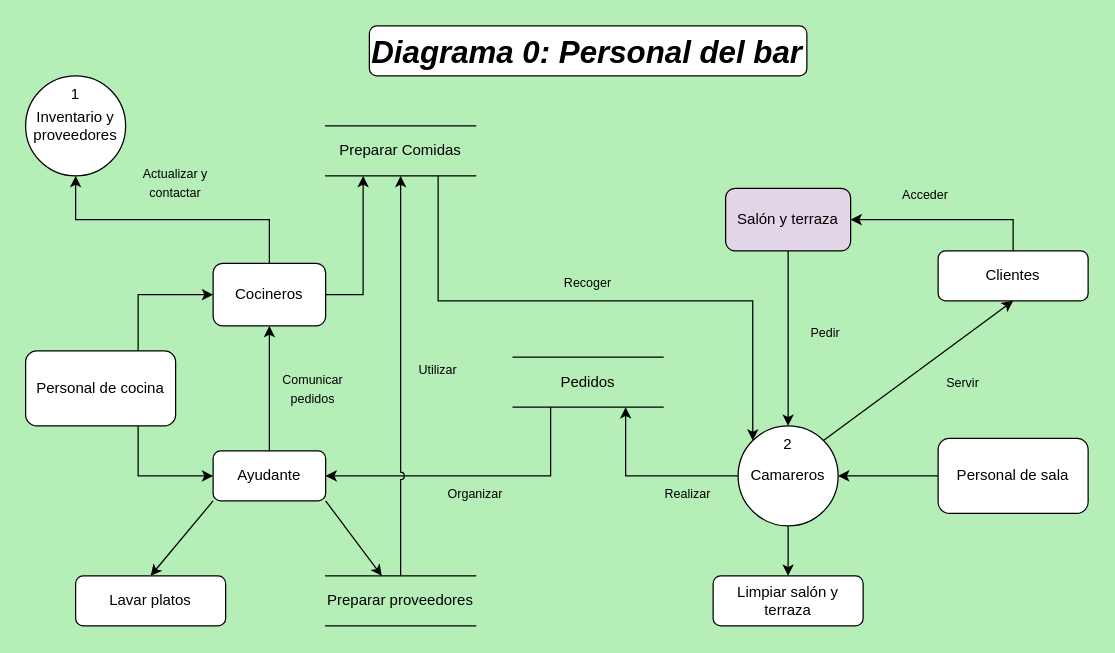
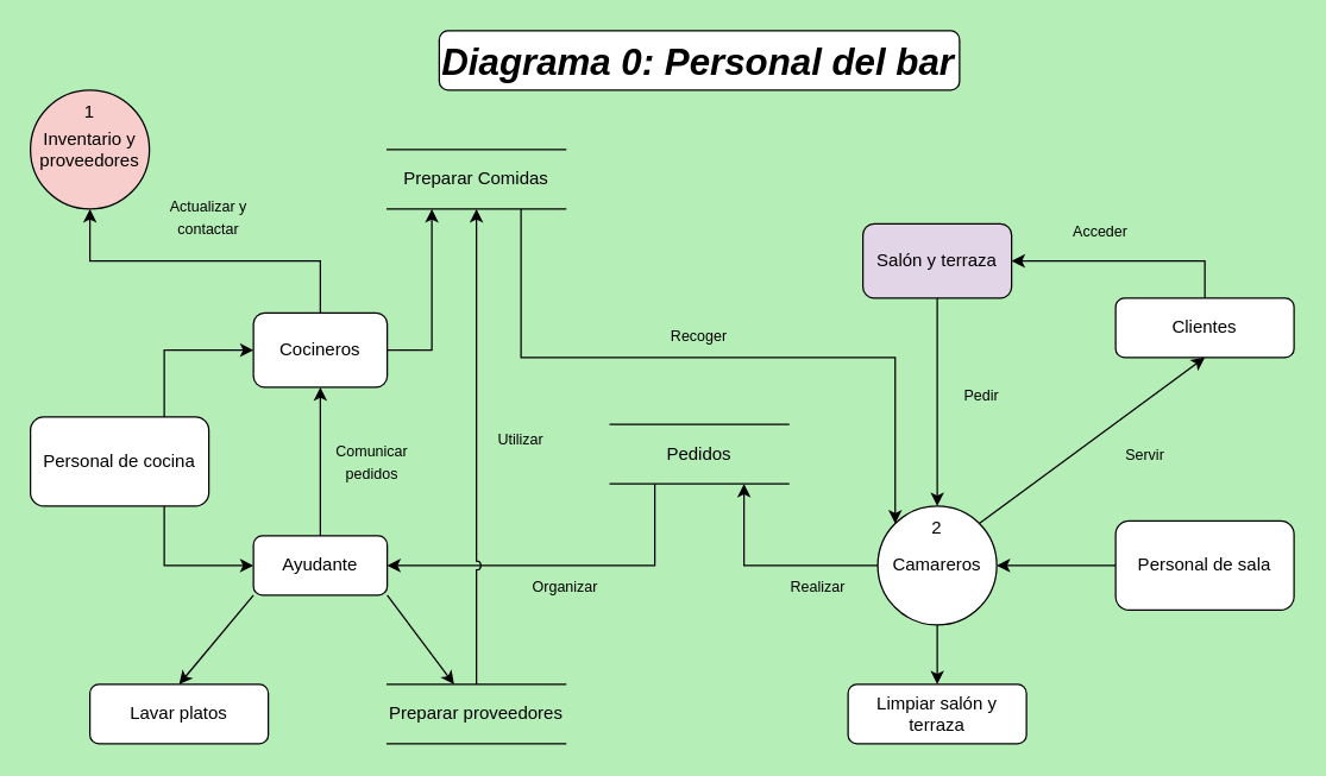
  <mxCell id="0" />
  <mxCell id="1" parent="0" />
  <mxCell id="2" style="edgeStyle=orthogonalEdgeStyle;rounded=0;orthogonalLoop=1;jettySize=auto;html=1;exitX=0.75;exitY=1;exitDx=0;exitDy=0;entryX=0;entryY=0.5;entryDx=0;entryDy=0;" edge="1" parent="1" source="4" target="12"><mxGeometry relative="1" as="geometry" /></mxCell>
  <mxCell id="3" style="edgeStyle=orthogonalEdgeStyle;rounded=0;orthogonalLoop=1;jettySize=auto;html=1;exitX=0.75;exitY=0;exitDx=0;exitDy=0;entryX=0;entryY=0.5;entryDx=0;entryDy=0;" edge="1" parent="1" source="4" target="7"><mxGeometry relative="1" as="geometry" /></mxCell>
  <mxCell id="4" value="Personal de cocina" style="rounded=1;whiteSpace=wrap;html=1;" vertex="1" parent="1"><mxGeometry x="20" y="280" width="120" height="60" as="geometry" /></mxCell>
  <mxCell id="5" style="edgeStyle=orthogonalEdgeStyle;rounded=0;orthogonalLoop=1;jettySize=auto;html=1;exitX=1;exitY=0.5;exitDx=0;exitDy=0;entryX=0.25;entryY=1;entryDx=0;entryDy=0;" edge="1" parent="1" source="7" target="25"><mxGeometry relative="1" as="geometry" /></mxCell>
  <mxCell id="6" style="edgeStyle=orthogonalEdgeStyle;rounded=0;orthogonalLoop=1;jettySize=auto;html=1;exitX=0.5;exitY=0;exitDx=0;exitDy=0;entryX=0.5;entryY=1;entryDx=0;entryDy=0;" edge="1" parent="1" source="7" target="27"><mxGeometry relative="1" as="geometry" /></mxCell>
  <mxCell id="7" value="Cocineros" style="rounded=1;whiteSpace=wrap;html=1;" vertex="1" parent="1"><mxGeometry x="170" y="210" width="90" height="50" as="geometry" /></mxCell>
  <mxCell id="8" style="rounded=0;orthogonalLoop=1;jettySize=auto;html=1;exitX=1;exitY=1;exitDx=0;exitDy=0;" edge="1" parent="1" source="12" target="20"><mxGeometry relative="1" as="geometry" /></mxCell>
  <mxCell id="9" style="rounded=0;orthogonalLoop=1;jettySize=auto;html=1;exitX=0;exitY=1;exitDx=0;exitDy=0;entryX=0.5;entryY=0;entryDx=0;entryDy=0;" edge="1" parent="1" source="12" target="21"><mxGeometry relative="1" as="geometry" /></mxCell>
  <mxCell id="10" style="edgeStyle=orthogonalEdgeStyle;rounded=0;orthogonalLoop=1;jettySize=auto;html=1;exitX=1;exitY=0.5;exitDx=0;exitDy=0;entryX=0.25;entryY=1;entryDx=0;entryDy=0;startArrow=classic;startFill=1;endArrow=none;endFill=0;" edge="1" parent="1" source="12" target="22"><mxGeometry relative="1" as="geometry" /></mxCell>
  <mxCell id="11" style="edgeStyle=orthogonalEdgeStyle;rounded=0;orthogonalLoop=1;jettySize=auto;html=1;exitX=0.5;exitY=0;exitDx=0;exitDy=0;entryX=0.5;entryY=1;entryDx=0;entryDy=0;" edge="1" parent="1" source="12" target="7"><mxGeometry relative="1" as="geometry" /></mxCell>
  <mxCell id="12" value="Ayudante" style="rounded=1;whiteSpace=wrap;html=1;" vertex="1" parent="1"><mxGeometry x="170" y="360" width="90" height="40" as="geometry" /></mxCell>
  <mxCell id="13" style="edgeStyle=orthogonalEdgeStyle;rounded=0;orthogonalLoop=1;jettySize=auto;html=1;exitX=0;exitY=0.5;exitDx=0;exitDy=0;" edge="1" parent="1" source="14" target="18"><mxGeometry relative="1" as="geometry" /></mxCell>
  <mxCell id="14" value="Personal de sala" style="rounded=1;whiteSpace=wrap;html=1;" vertex="1" parent="1"><mxGeometry x="750" y="350" width="120" height="60" as="geometry" /></mxCell>
  <mxCell id="15" style="edgeStyle=orthogonalEdgeStyle;rounded=0;orthogonalLoop=1;jettySize=auto;html=1;exitX=0;exitY=0.5;exitDx=0;exitDy=0;entryX=0.75;entryY=1;entryDx=0;entryDy=0;" edge="1" parent="1" source="18" target="22"><mxGeometry relative="1" as="geometry" /></mxCell>
  <mxCell id="16" style="rounded=0;orthogonalLoop=1;jettySize=auto;html=1;exitX=1;exitY=0;exitDx=0;exitDy=0;entryX=0.5;entryY=1;entryDx=0;entryDy=0;" edge="1" parent="1" source="18" target="33"><mxGeometry relative="1" as="geometry" /></mxCell>
  <mxCell id="17" style="edgeStyle=orthogonalEdgeStyle;rounded=0;orthogonalLoop=1;jettySize=auto;html=1;exitX=0.5;exitY=1;exitDx=0;exitDy=0;entryX=0.5;entryY=0;entryDx=0;entryDy=0;" edge="1" parent="1" source="18" target="39"><mxGeometry relative="1" as="geometry" /></mxCell>
  <mxCell id="18" value="Camareros" style="ellipse;whiteSpace=wrap;html=1;aspect=fixed;" vertex="1" parent="1"><mxGeometry x="590" y="340" width="80" height="80" as="geometry" /></mxCell>
  <mxCell id="19" style="edgeStyle=orthogonalEdgeStyle;rounded=0;orthogonalLoop=1;jettySize=auto;html=1;exitX=0.5;exitY=0;exitDx=0;exitDy=0;entryX=0.5;entryY=1;entryDx=0;entryDy=0;jumpStyle=arc;" edge="1" parent="1" source="20" target="25"><mxGeometry relative="1" as="geometry" /></mxCell>
  <mxCell id="20" value="Preparar proveedores" style="shape=partialRectangle;whiteSpace=wrap;html=1;left=0;right=0;fillColor=none;" vertex="1" parent="1"><mxGeometry x="260" y="460" width="120" height="40" as="geometry" /></mxCell>
  <mxCell id="21" value="Lavar platos" style="rounded=1;whiteSpace=wrap;html=1;" vertex="1" parent="1"><mxGeometry x="60" y="460" width="120" height="40" as="geometry" /></mxCell>
  <mxCell id="22" value="Pedidos" style="shape=partialRectangle;whiteSpace=wrap;html=1;left=0;right=0;fillColor=none;" vertex="1" parent="1"><mxGeometry x="410" y="285" width="120" height="40" as="geometry" /></mxCell>
  <mxCell id="23" value="&lt;font style=&quot;font-size: 10px;&quot;&gt;Organizar&lt;/font&gt;" style="text;html=1;strokeColor=none;fillColor=none;align=center;verticalAlign=middle;whiteSpace=wrap;rounded=0;" vertex="1" parent="1"><mxGeometry x="350" y="378.5" width="60" height="30" as="geometry" /></mxCell>
  <mxCell id="24" value="&lt;font style=&quot;font-size: 10px;&quot;&gt;Comunicar pedidos&lt;/font&gt;" style="text;html=1;strokeColor=none;fillColor=none;align=center;verticalAlign=middle;whiteSpace=wrap;rounded=0;" vertex="1" parent="1"><mxGeometry x="220" y="295" width="60" height="30" as="geometry" /></mxCell>
  <mxCell id="25" value="Preparar Comidas" style="shape=partialRectangle;whiteSpace=wrap;html=1;left=0;right=0;fillColor=none;" vertex="1" parent="1"><mxGeometry x="260" y="100" width="120" height="40" as="geometry" /></mxCell>
  <mxCell id="26" value="&lt;font style=&quot;font-size: 10px;&quot;&gt;Utilizar&lt;/font&gt;" style="text;html=1;strokeColor=none;fillColor=none;align=center;verticalAlign=middle;whiteSpace=wrap;rounded=0;" vertex="1" parent="1"><mxGeometry x="320" y="280" width="60" height="30" as="geometry" /></mxCell>
- <mxCell id="27" value="&lt;div&gt;Inventario y proveedores&lt;/div&gt;" style="ellipse;whiteSpace=wrap;html=1;aspect=fixed;" vertex="1" parent="1"><mxGeometry x="20" y="60" width="80" height="80" as="geometry" /></mxCell>
+ <mxCell id="27" value="&lt;div&gt;Inventario y proveedores&lt;/div&gt;" style="ellipse;whiteSpace=wrap;html=1;aspect=fixed;fillColor=#f8cecc;" vertex="1" parent="1"><mxGeometry x="20" y="60" width="80" height="80" as="geometry" /></mxCell>
  <mxCell id="28" value="&lt;div style=&quot;font-size: 13px;&quot; align=&quot;left&quot;&gt;&lt;font size=&quot;1&quot;&gt;&lt;i&gt;&lt;b style=&quot;font-size: 25px;&quot;&gt;Diagrama 0: Personal del bar&lt;/b&gt;&lt;/i&gt;&lt;/font&gt;&lt;/div&gt;" style="rounded=1;whiteSpace=wrap;html=1;align=left;" vertex="1" parent="1"><mxGeometry x="295" y="20" width="350" height="40" as="geometry" /></mxCell>
  <mxCell id="29" value="&lt;font style=&quot;font-size: 10px;&quot;&gt;Actualizar y contactar&lt;/font&gt;" style="text;html=1;strokeColor=none;fillColor=none;align=center;verticalAlign=middle;whiteSpace=wrap;rounded=0;" vertex="1" parent="1"><mxGeometry x="110" y="130" width="60" height="30" as="geometry" /></mxCell>
  <mxCell id="30" style="edgeStyle=orthogonalEdgeStyle;rounded=0;orthogonalLoop=1;jettySize=auto;html=1;exitX=0.5;exitY=1;exitDx=0;exitDy=0;" edge="1" parent="1" source="31" target="18"><mxGeometry relative="1" as="geometry" /></mxCell>
  <mxCell id="31" value="Salón y terraza" style="rounded=1;whiteSpace=wrap;html=1;fillColor=#e1d5e7;" vertex="1" parent="1"><mxGeometry x="580" y="150" width="100" height="50" as="geometry" /></mxCell>
  <mxCell id="32" style="edgeStyle=orthogonalEdgeStyle;rounded=0;orthogonalLoop=1;jettySize=auto;html=1;exitX=0.5;exitY=0;exitDx=0;exitDy=0;entryX=1;entryY=0.5;entryDx=0;entryDy=0;" edge="1" parent="1" source="33" target="31"><mxGeometry relative="1" as="geometry" /></mxCell>
  <mxCell id="33" value="Clientes" style="rounded=1;whiteSpace=wrap;html=1;" vertex="1" parent="1"><mxGeometry x="750" y="200" width="120" height="40" as="geometry" /></mxCell>
  <mxCell id="34" value="&lt;font style=&quot;font-size: 10px;&quot;&gt;Acceder&lt;/font&gt;" style="text;html=1;strokeColor=none;fillColor=none;align=center;verticalAlign=middle;whiteSpace=wrap;rounded=0;" vertex="1" parent="1"><mxGeometry x="710" y="140" width="60" height="30" as="geometry" /></mxCell>
  <mxCell id="35" value="&lt;font style=&quot;font-size: 10px;&quot;&gt;Pedir&lt;/font&gt;" style="text;html=1;strokeColor=none;fillColor=none;align=center;verticalAlign=middle;whiteSpace=wrap;rounded=0;" vertex="1" parent="1"><mxGeometry x="630" y="250" width="60" height="30" as="geometry" /></mxCell>
  <mxCell id="36" value="&lt;font style=&quot;font-size: 10px;&quot;&gt;Realizar&lt;/font&gt;" style="text;html=1;strokeColor=none;fillColor=none;align=center;verticalAlign=middle;whiteSpace=wrap;rounded=0;" vertex="1" parent="1"><mxGeometry x="520" y="379" width="60" height="30" as="geometry" /></mxCell>
  <mxCell id="37" value="&lt;font style=&quot;font-size: 10px;&quot;&gt;Recoger&lt;/font&gt;" style="text;html=1;strokeColor=none;fillColor=none;align=center;verticalAlign=middle;whiteSpace=wrap;rounded=0;" vertex="1" parent="1"><mxGeometry x="440" y="210" width="60" height="30" as="geometry" /></mxCell>
  <mxCell id="38" value="&lt;font style=&quot;font-size: 10px;&quot;&gt;Servir&lt;/font&gt;" style="text;html=1;strokeColor=none;fillColor=none;align=center;verticalAlign=middle;whiteSpace=wrap;rounded=0;" vertex="1" parent="1"><mxGeometry x="740" y="290" width="60" height="30" as="geometry" /></mxCell>
  <mxCell id="39" value="Limpiar salón y terraza" style="rounded=1;whiteSpace=wrap;html=1;" vertex="1" parent="1"><mxGeometry x="570" y="460" width="120" height="40" as="geometry" /></mxCell>
  <mxCell id="40" style="edgeStyle=orthogonalEdgeStyle;rounded=0;orthogonalLoop=1;jettySize=auto;html=1;exitX=0.75;exitY=1;exitDx=0;exitDy=0;entryX=0;entryY=0;entryDx=0;entryDy=0;" edge="1" parent="1" source="25" target="18"><mxGeometry relative="1" as="geometry" /></mxCell>
  <mxCell id="41" value="1" style="text;html=1;strokeColor=none;fillColor=none;align=center;verticalAlign=middle;whiteSpace=wrap;rounded=0;" vertex="1" parent="1"><mxGeometry x="50" y="70" width="20" height="10" as="geometry" /></mxCell>
  <mxCell id="42" value="2" style="text;html=1;strokeColor=none;fillColor=none;align=center;verticalAlign=middle;whiteSpace=wrap;rounded=0;" vertex="1" parent="1"><mxGeometry x="620" y="350" width="20" height="10" as="geometry" /></mxCell>
